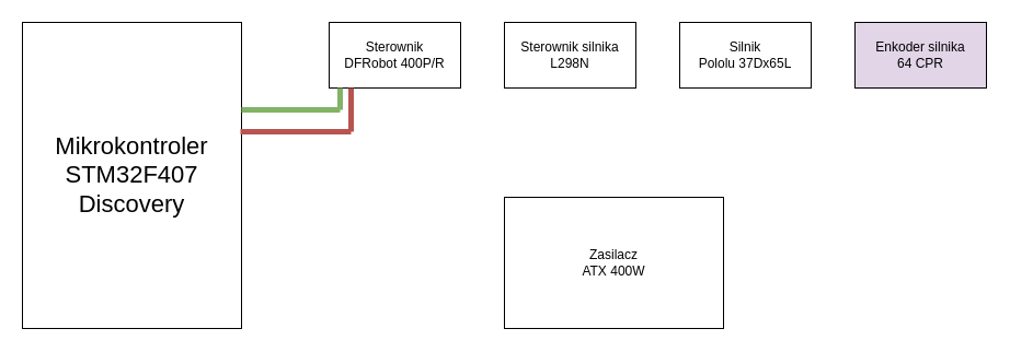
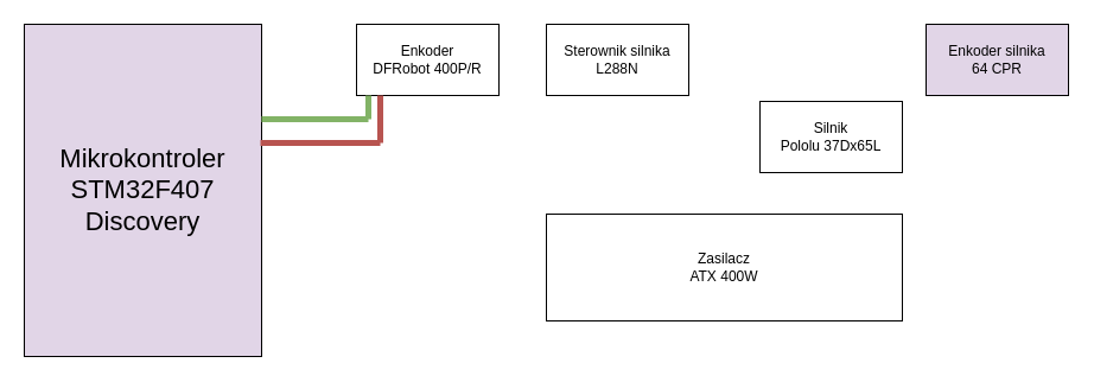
  <mxCell id="0" />
  <mxCell id="1" parent="0" />
- <mxCell id="2" value="&lt;font style=&quot;font-size: 22px&quot;&gt;Mikrokontroler&lt;br&gt;STM32F407&lt;br&gt;Discovery&lt;/font&gt;" style="rounded=0;whiteSpace=wrap;html=1;" vertex="1" parent="1"><mxGeometry x="20" y="20" width="200" height="280" as="geometry" /></mxCell>
- <mxCell id="3" value="Sterownik&lt;br&gt;DFRobot 400P/R" style="rounded=0;whiteSpace=wrap;html=1;" vertex="1" parent="1"><mxGeometry x="300" y="20" width="120" height="60" as="geometry" /></mxCell>
- <mxCell id="4" value="Sterownik silnika&lt;br&gt;L298N" style="rounded=0;whiteSpace=wrap;html=1;" vertex="1" parent="1"><mxGeometry x="460" y="20" width="120" height="60" as="geometry" /></mxCell>
- <mxCell id="5" value="Silnik&lt;br&gt;Pololu 37Dx65L" style="rounded=0;whiteSpace=wrap;html=1;" vertex="1" parent="1"><mxGeometry x="620" y="20" width="120" height="60" as="geometry" /></mxCell>
+ <mxCell id="2" value="&lt;font style=&quot;font-size: 22px&quot;&gt;Mikrokontroler&lt;br&gt;STM32F407&lt;br&gt;Discovery&lt;/font&gt;" style="rounded=0;whiteSpace=wrap;html=1;fillColor=#e1d5e7;" vertex="1" parent="1"><mxGeometry x="20" y="20" width="200" height="280" as="geometry" /></mxCell>
+ <mxCell id="3" value="Enkoder&lt;br&gt;DFRobot 400P/R" style="rounded=0;whiteSpace=wrap;html=1;" vertex="1" parent="1"><mxGeometry x="300" y="20" width="120" height="60" as="geometry" /></mxCell>
+ <mxCell id="4" value="Sterownik silnika&lt;br&gt;L288N" style="rounded=0;whiteSpace=wrap;html=1;" vertex="1" parent="1"><mxGeometry x="460" y="20" width="120" height="60" as="geometry" /></mxCell>
+ <mxCell id="5" value="Silnik&lt;br&gt;Pololu 37Dx65L" style="rounded=0;whiteSpace=wrap;html=1;" vertex="1" parent="1"><mxGeometry x="640" y="85" width="120" height="60" as="geometry" /></mxCell>
  <mxCell id="6" value="Enkoder silnika&lt;br&gt;64 CPR" style="rounded=0;whiteSpace=wrap;html=1;fillColor=#e1d5e7;" vertex="1" parent="1"><mxGeometry x="780" y="20" width="120" height="60" as="geometry" /></mxCell>
- <mxCell id="7" value="Zasilacz&lt;br&gt;ATX 400W" style="rounded=0;whiteSpace=wrap;html=1;" vertex="1" parent="1"><mxGeometry x="460" y="180" width="200" height="120" as="geometry" /></mxCell>
+ <mxCell id="7" value="Zasilacz&lt;br&gt;ATX 400W" style="rounded=0;whiteSpace=wrap;html=1;" vertex="1" parent="1"><mxGeometry x="460" y="180" width="300" height="90" as="geometry" /></mxCell>
  <mxCell id="8" value="" style="endArrow=none;html=1;strokeWidth=5;fillColor=#d5e8d4;strokeColor=#82b366;" edge="1" parent="1"><mxGeometry width="50" height="50" relative="1" as="geometry"><mxPoint x="310" y="100" as="sourcePoint" /><mxPoint x="310" y="80" as="targetPoint" /></mxGeometry></mxCell>
  <mxCell id="9" value="" style="endArrow=none;html=1;exitX=1;exitY=0.286;exitDx=0;exitDy=0;exitPerimeter=0;fillColor=#d5e8d4;strokeColor=#82b366;strokeWidth=5;" edge="1" parent="1" source="2"><mxGeometry width="50" height="50" relative="1" as="geometry"><mxPoint x="260" y="150" as="sourcePoint" /><mxPoint x="310" y="100" as="targetPoint" /></mxGeometry></mxCell>
  <mxCell id="10" value="" style="endArrow=none;html=1;strokeWidth=5;fillColor=#f8cecc;strokeColor=#b85450;" edge="1" parent="1"><mxGeometry width="50" height="50" relative="1" as="geometry"><mxPoint x="320" y="120" as="sourcePoint" /><mxPoint x="320" y="80" as="targetPoint" /></mxGeometry></mxCell>
  <mxCell id="11" value="" style="endArrow=none;html=1;strokeWidth=5;fillColor=#f8cecc;strokeColor=#b85450;" edge="1" parent="1"><mxGeometry width="50" height="50" relative="1" as="geometry"><mxPoint x="219" y="120" as="sourcePoint" /><mxPoint x="320" y="120" as="targetPoint" /></mxGeometry></mxCell>
